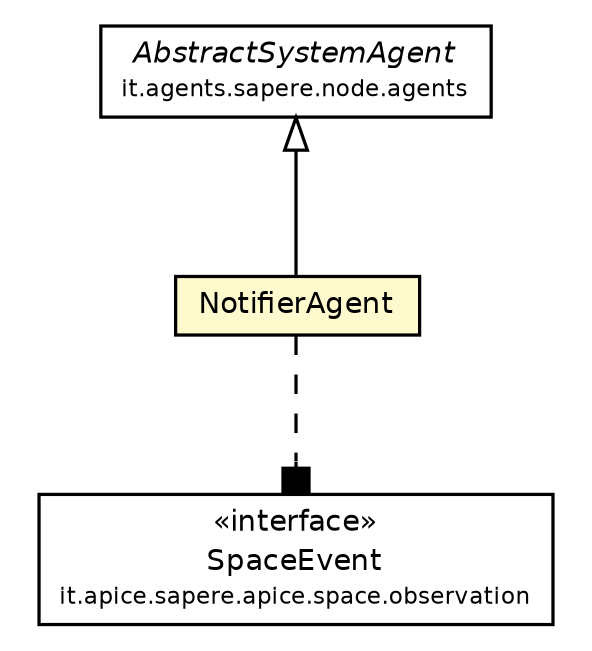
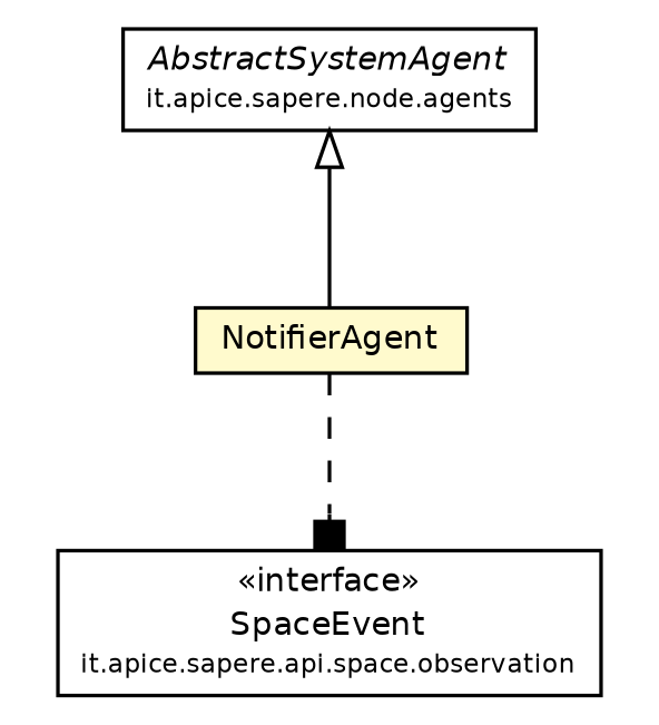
  digraph {
    node [fontcolor=black fontname=Helvetica fontsize=9.0 shape=plaintext]
    edge [fontname=Helvetica headport=p labelfontname=Helvetica labelfontsize=10 tailport=p]
    n1 [label=<<table border="0" cellborder="1" cellspacing="0" cellpadding="2" port="p" bgcolor="lemonChiffon" href="./NotifierAgent.html"> 		<tr><td><table border="0" cellspacing="0" cellpadding="1"> 			<tr><td> NotifierAgent </td></tr> 		</table></td></tr> 		</table>>]
-   n2 [label=<<table border="0" cellborder="1" cellspacing="0" cellpadding="2" port="p" href="../../../../api/space/observation/SpaceEvent.html"> 		<tr><td><table border="0" cellspacing="0" cellpadding="1"> 			<tr><td> &laquo;interface&raquo; </td></tr> 			<tr><td> SpaceEvent </td></tr> 			<tr><td><font point-size="7.0"> it.apice.sapere.apice.space.observation </font></td></tr> 		</table></td></tr> 		</table>>]
-   n3 [label=<<table border="0" cellborder="1" cellspacing="0" cellpadding="2" port="p" href="../../../agents/AbstractSystemAgent.html"> 		<tr><td><table border="0" cellspacing="0" cellpadding="1"> 			<tr><td><font face="Helvetica-Oblique"> AbstractSystemAgent </font></td></tr> 			<tr><td><font point-size="7.0"> it.agents.sapere.node.agents </font></td></tr> 		</table></td></tr> 		</table>>]
+   n2 [label=<<table border="0" cellborder="1" cellspacing="0" cellpadding="2" port="p" href="../../../../api/space/observation/SpaceEvent.html"> 		<tr><td><table border="0" cellspacing="0" cellpadding="1"> 			<tr><td> &laquo;interface&raquo; </td></tr> 			<tr><td> SpaceEvent </td></tr> 			<tr><td><font point-size="7.0"> it.apice.sapere.api.space.observation </font></td></tr> 		</table></td></tr> 		</table>>]
+   n3 [label=<<table border="0" cellborder="1" cellspacing="0" cellpadding="2" port="p" href="../../../agents/AbstractSystemAgent.html"> 		<tr><td><table border="0" cellspacing="0" cellpadding="1"> 			<tr><td><font face="Helvetica-Oblique"> AbstractSystemAgent </font></td></tr> 			<tr><td><font point-size="7.0"> it.apice.sapere.node.agents </font></td></tr> 		</table></td></tr> 		</table>>]
    n1 -> n2 [arrowhead=box color=black fontcolor=black fontsize=10.0 style=dashed]
    n3 -> n1 [arrowtail=empty dir=back fontsize=10]
  }
